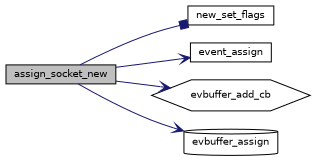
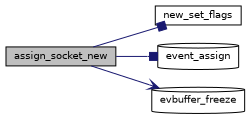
  digraph {
    rankdir=LR
    node [color=black fillcolor=white fontname=Helvetica fontsize=10 shape=box style=filled]
    edge [arrowhead=box color=midnightblue fontname=Helvetica fontsize=10 labelfontname=Helvetica labelfontsize=10 style=solid]
    n1 [fillcolor=grey75 fontcolor=black height=0.2 label=assign_socket_new width=0.4]
    n2 [height=0.2 label=new_set_flags width=0.4]
-   n3 [height=0.2 label=event_assign width=0.4]
-   n4 [height=0.2 label=evbuffer_add_cb shape=hexagon width=0.4]
-   n5 [height=0.2 label=evbuffer_assign shape=cylinder width=0.4]
+   n3 [height=0.2 label=event_assign shape=cylinder width=0.4]
+   n5 [height=0.2 label=evbuffer_freeze shape=cylinder width=0.4]
    n1 -> n2
-   n1 -> n3 [arrowhead=vee]
-   n1 -> n4 [arrowhead=vee]
+   n1 -> n3
    n1 -> n5 [arrowhead=vee]
  }
